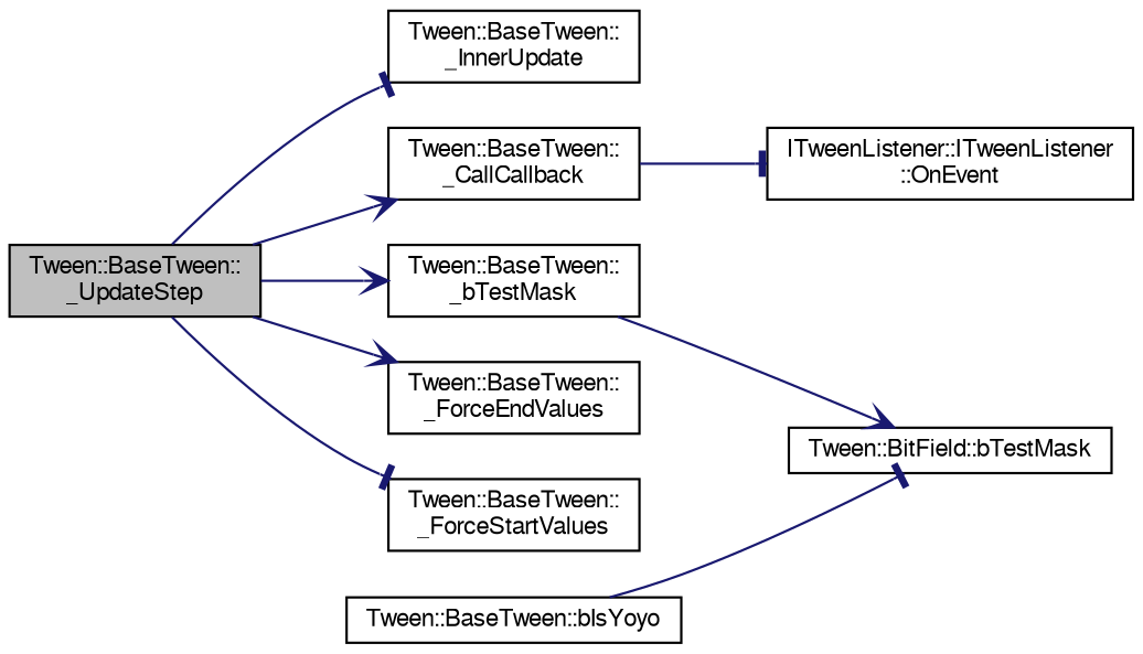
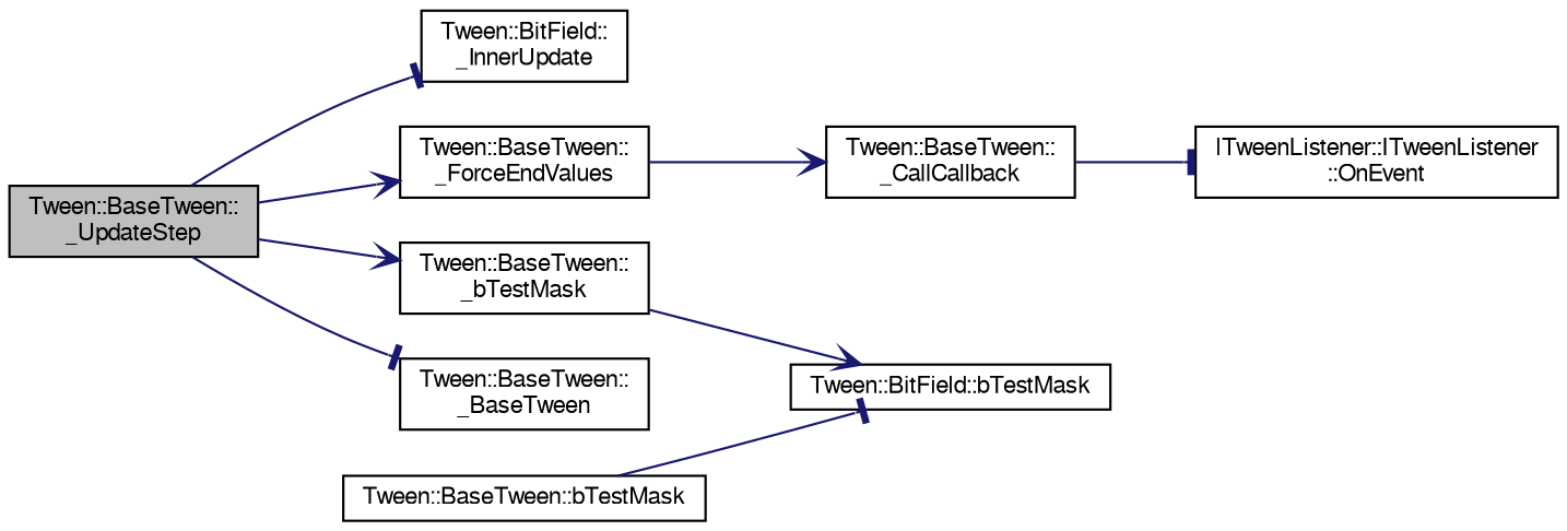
  digraph {
    rankdir=LR
    node [color=black fontname=FreeSans fontsize=10 shape=record]
    edge [arrowhead=vee color=midnightblue fontname=FreeSans fontsize=10 labelfontname=FreeSans labelfontsize=10 style=solid]
    n1 [fillcolor=grey75 fontcolor=black height=0.2 label="Tween::BaseTween::\l_UpdateStep" style=filled width=0.4]
    n2 [height=0.2 label="Tween::BaseTween::\l_bTestMask" width=0.4]
    n3 [height=0.2 label="Tween::BaseTween::\l_CallCallback" width=0.4]
    n4 [height=0.2 label="Tween::BaseTween::\l_ForceEndValues" width=0.4]
-   n5 [height=0.2 label="Tween::BaseTween::\l_ForceStartValues" width=0.4]
-   n6 [height=0.2 label="Tween::BaseTween::\l_InnerUpdate" width=0.4]
+   n5 [height=0.2 label="Tween::BaseTween::\l_BaseTween" width=0.4]
+   n6 [height=0.2 label="Tween::BitField::\l_InnerUpdate" width=0.4]
    n7 [height=0.2 label="Tween::BitField::bTestMask" width=0.4]
    n8 [height=0.2 label="ITweenListener::ITweenListener\l::OnEvent" width=0.4]
-   n9 [height=0.2 label="Tween::BaseTween::bIsYoyo" width=0.4]
+   n9 [height=0.2 label="Tween::BaseTween::bTestMask" width=0.4]
    n1 -> n2
-   n1 -> n3
+   n4 -> n3
    n1 -> n4
    n1 -> n5 [arrowhead=tee]
    n1 -> n6 [arrowhead=tee]
    n2 -> n7
    n3 -> n8 [arrowhead=tee]
    n9 -> n7 [arrowhead=tee]
  }
